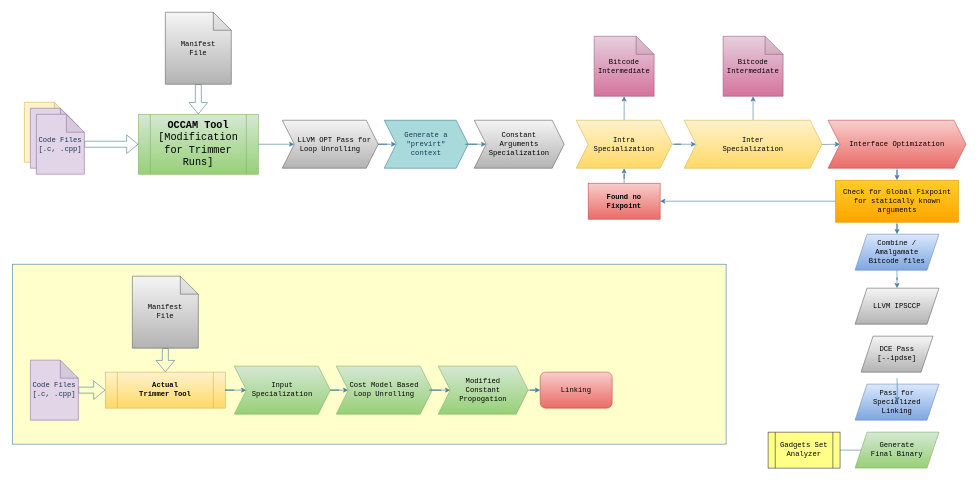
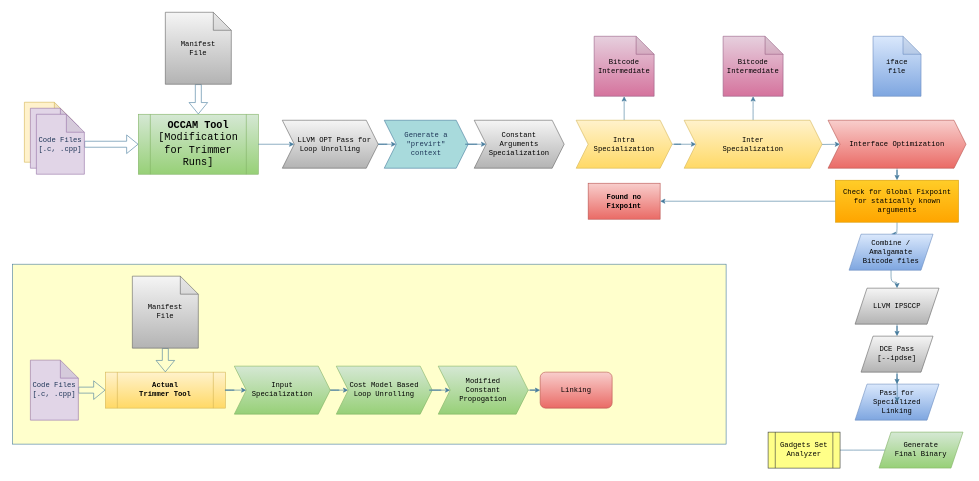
  <mxCell id="0" />
  <mxCell id="1" parent="0" />
  <mxCell id="2" value="" style="rounded=0;whiteSpace=wrap;html=1;sketch=0;strokeColor=#457B9D;fontFamily=Courier New;fontColor=#1D3557;fillColor=#FFFFCC;" vertex="1" parent="1"><mxGeometry x="20" y="440" width="1190" height="300" as="geometry" /></mxCell>
  <mxCell id="3" value="" style="shape=note;whiteSpace=wrap;html=1;backgroundOutline=1;darkOpacity=0.05;fillColor=#fff2cc;strokeColor=#d6b656;fontFamily=Courier New;" vertex="1" parent="1"><mxGeometry x="40" y="170" width="80" height="100" as="geometry" /></mxCell>
  <mxCell id="4" value="" style="shape=note;whiteSpace=wrap;html=1;backgroundOutline=1;darkOpacity=0.05;fillColor=#e1d5e7;strokeColor=#9673a6;fontColor=#1D3557;fontFamily=Courier New;" vertex="1" parent="1"><mxGeometry x="50" y="180" width="80" height="100" as="geometry" /></mxCell>
  <mxCell id="5" value="" style="edgeStyle=orthogonalEdgeStyle;rounded=0;orthogonalLoop=1;jettySize=auto;html=1;shape=flexArrow;strokeColor=#457B9D;fontColor=#1D3557;labelBackgroundColor=#F1FAEE;fontFamily=Courier New;" edge="1" parent="1" source="6" target="8"><mxGeometry relative="1" as="geometry" /></mxCell>
  <mxCell id="6" value="&lt;div&gt;Code Files&lt;/div&gt;&lt;div&gt;[.c, .cpp]&lt;br&gt;&lt;/div&gt;" style="shape=note;whiteSpace=wrap;html=1;backgroundOutline=1;darkOpacity=0.05;fillColor=#e1d5e7;strokeColor=#9673a6;fontColor=#1D3557;fontFamily=Courier New;" vertex="1" parent="1"><mxGeometry x="60" y="190" width="80" height="100" as="geometry" /></mxCell>
  <mxCell id="7" value="" style="edgeStyle=orthogonalEdgeStyle;curved=0;rounded=1;sketch=0;orthogonalLoop=1;jettySize=auto;html=1;strokeColor=#457B9D;fillColor=#A8DADC;fontFamily=Courier New;fontColor=#1D3557;" edge="1" parent="1" source="33" target="11"><mxGeometry relative="1" as="geometry" /></mxCell>
  <mxCell id="8" value="&lt;div&gt;&lt;font style=&quot;font-size: 17px&quot;&gt;&lt;b&gt;OCCAM Tool&lt;/b&gt;&lt;br&gt;&lt;/font&gt;&lt;/div&gt;&lt;div&gt;&lt;font style=&quot;font-size: 17px&quot;&gt;[Modification for Trimmer Runs]&lt;/font&gt;&lt;/div&gt;" style="shape=process;whiteSpace=wrap;html=1;backgroundOutline=1;fillColor=#d5e8d4;strokeColor=#82b366;fontFamily=Courier New;gradientColor=#97d077;" vertex="1" parent="1"><mxGeometry x="230" y="190" width="200" height="100" as="geometry" /></mxCell>
  <mxCell id="9" value="" style="edgeStyle=orthogonalEdgeStyle;rounded=1;orthogonalLoop=1;jettySize=auto;html=1;shape=flexArrow;strokeColor=#457B9D;fontColor=#1D3557;labelBackgroundColor=#F1FAEE;fontFamily=Courier New;" edge="1" parent="1" source="10" target="8"><mxGeometry relative="1" as="geometry" /></mxCell>
  <mxCell id="10" value="&lt;div&gt;Manifest &lt;br&gt;&lt;/div&gt;&lt;div&gt;File&lt;/div&gt;" style="shape=note;whiteSpace=wrap;html=1;backgroundOutline=1;darkOpacity=0.05;fillColor=#f5f5f5;strokeColor=#666666;fontFamily=Courier New;gradientColor=#b3b3b3;" vertex="1" parent="1"><mxGeometry x="275" y="20" width="110" height="120" as="geometry" /></mxCell>
  <mxCell id="11" value="&lt;div&gt;&lt;br&gt;&lt;/div&gt;&lt;div&gt;Generate a &lt;br&gt;&lt;/div&gt;&lt;div&gt;&quot;previrt&quot;&lt;/div&gt;&lt;div&gt;context&lt;/div&gt;&lt;div&gt;&lt;br&gt;&lt;/div&gt;" style="shape=step;perimeter=stepPerimeter;whiteSpace=wrap;html=1;fixedSize=1;fontFamily=Courier New;fontColor=#1D3557;strokeColor=#457B9D;fillColor=#A8DADC;" vertex="1" parent="1"><mxGeometry x="640" y="200" width="140" height="80" as="geometry" /></mxCell>
  <mxCell id="12" value="" style="edgeStyle=orthogonalEdgeStyle;curved=0;rounded=1;sketch=0;orthogonalLoop=1;jettySize=auto;html=1;strokeColor=#457B9D;fillColor=#A8DADC;fontFamily=Courier New;fontColor=#1D3557;" edge="1" parent="1" source="14" target="17"><mxGeometry relative="1" as="geometry" /></mxCell>
  <mxCell id="13" value="" style="edgeStyle=orthogonalEdgeStyle;curved=0;rounded=1;sketch=0;orthogonalLoop=1;jettySize=auto;html=1;strokeColor=#457B9D;fillColor=#A8DADC;fontFamily=Courier New;fontColor=#1D3557;" edge="1" parent="1" source="14" target="29"><mxGeometry relative="1" as="geometry" /></mxCell>
  <mxCell id="14" value="&lt;div&gt;Intra&lt;/div&gt;&lt;div&gt;Specialization&lt;br&gt;&lt;/div&gt;" style="shape=step;perimeter=stepPerimeter;whiteSpace=wrap;html=1;fixedSize=1;fontFamily=Courier New;strokeColor=#d6b656;fillColor=#fff2cc;gradientColor=#ffd966;" vertex="1" parent="1"><mxGeometry x="960" y="200" width="160" height="80" as="geometry" /></mxCell>
  <mxCell id="15" value="" style="edgeStyle=orthogonalEdgeStyle;curved=0;rounded=1;sketch=0;orthogonalLoop=1;jettySize=auto;html=1;strokeColor=#457B9D;fillColor=#A8DADC;fontFamily=Courier New;fontColor=#1D3557;" edge="1" parent="1" target="19"><mxGeometry relative="1" as="geometry"><mxPoint x="1330" y="240" as="sourcePoint" /></mxGeometry></mxCell>
  <mxCell id="16" value="" style="edgeStyle=orthogonalEdgeStyle;curved=0;rounded=1;sketch=0;orthogonalLoop=1;jettySize=auto;html=1;strokeColor=#457B9D;fillColor=#A8DADC;fontFamily=Courier New;fontColor=#1D3557;" edge="1" parent="1" source="17"><mxGeometry relative="1" as="geometry"><mxPoint x="1255" y="160" as="targetPoint" /></mxGeometry></mxCell>
  <mxCell id="17" value="&lt;div&gt;Inter&lt;/div&gt;&lt;div&gt;Specialization&lt;br&gt;&lt;/div&gt;" style="shape=step;perimeter=stepPerimeter;whiteSpace=wrap;html=1;fixedSize=1;fontFamily=Courier New;strokeColor=#d6b656;fillColor=#fff2cc;gradientColor=#ffd966;" vertex="1" parent="1"><mxGeometry x="1140" y="200" width="230" height="80" as="geometry" /></mxCell>
  <mxCell id="18" value="" style="edgeStyle=orthogonalEdgeStyle;curved=0;rounded=1;sketch=0;orthogonalLoop=1;jettySize=auto;html=1;strokeColor=#457B9D;fillColor=#A8DADC;fontFamily=Courier New;fontColor=#1D3557;" edge="1" parent="1" source="19" target="25"><mxGeometry relative="1" as="geometry" /></mxCell>
  <mxCell id="19" value="Interface Optimization" style="shape=step;perimeter=stepPerimeter;whiteSpace=wrap;html=1;fixedSize=1;fontFamily=Courier New;strokeColor=#b85450;fillColor=#f8cecc;gradientColor=#ea6b66;" vertex="1" parent="1"><mxGeometry x="1380" y="200" width="230" height="80" as="geometry" /></mxCell>
  <mxCell id="20" value="" style="edgeStyle=orthogonalEdgeStyle;curved=0;rounded=1;sketch=0;orthogonalLoop=1;jettySize=auto;html=1;strokeColor=#457B9D;fillColor=#A8DADC;fontFamily=Courier New;fontColor=#1D3557;" edge="1" parent="1" source="21"><mxGeometry relative="1" as="geometry"><mxPoint x="1360" y="750" as="targetPoint" /></mxGeometry></mxCell>
- <mxCell id="21" value="&lt;div&gt;Generate&lt;/div&gt;&lt;div&gt;Final Binary&lt;br&gt;&lt;/div&gt;" style="shape=parallelogram;perimeter=parallelogramPerimeter;whiteSpace=wrap;html=1;fixedSize=1;fontFamily=Courier New;strokeColor=#82b366;fillColor=#d5e8d4;gradientColor=#97d077;" vertex="1" parent="1"><mxGeometry x="1425" y="720" width="140" height="60" as="geometry" /></mxCell>
+ <mxCell id="21" value="&lt;div&gt;Generate&lt;/div&gt;&lt;div&gt;Final Binary&lt;br&gt;&lt;/div&gt;" style="shape=parallelogram;perimeter=parallelogramPerimeter;whiteSpace=wrap;html=1;fixedSize=1;fontFamily=Courier New;strokeColor=#82b366;fillColor=#d5e8d4;gradientColor=#97d077;" vertex="1" parent="1"><mxGeometry x="1465" y="720" width="140" height="60" as="geometry" /></mxCell>
  <mxCell id="22" value="Gadgets Set Analyzer" style="shape=process;whiteSpace=wrap;html=1;backgroundOutline=1;fontFamily=Courier New;strokeColor=#36393d;fillColor=#ffff88;" vertex="1" parent="1"><mxGeometry x="1280" y="720" width="120" height="60" as="geometry" /></mxCell>
  <mxCell id="23" value="" style="edgeStyle=orthogonalEdgeStyle;curved=0;rounded=1;sketch=0;orthogonalLoop=1;jettySize=auto;html=1;strokeColor=#457B9D;fillColor=#A8DADC;fontFamily=Courier New;fontColor=#1D3557;" edge="1" parent="1" source="25" target="27"><mxGeometry relative="1" as="geometry" /></mxCell>
  <mxCell id="24" value="" style="edgeStyle=orthogonalEdgeStyle;curved=0;rounded=1;sketch=0;orthogonalLoop=1;jettySize=auto;html=1;strokeColor=#457B9D;fillColor=#A8DADC;fontFamily=Courier New;fontColor=#1D3557;" edge="1" parent="1" source="25" target="31"><mxGeometry relative="1" as="geometry" /></mxCell>
  <mxCell id="25" value="Check for Global Fixpoint for statically known arguments" style="whiteSpace=wrap;html=1;fontFamily=Courier New;strokeColor=#d79b00;fillColor=#ffcd28;gradientColor=#ffa500;" vertex="1" parent="1"><mxGeometry x="1392.5" y="300" width="205" height="70" as="geometry" /></mxCell>
- <mxCell id="26" value="" style="edgeStyle=orthogonalEdgeStyle;curved=0;rounded=1;sketch=0;orthogonalLoop=1;jettySize=auto;html=1;strokeColor=#457B9D;fillColor=#A8DADC;fontFamily=Courier New;fontColor=#1D3557;" edge="1" parent="1" source="27" target="14"><mxGeometry relative="1" as="geometry" /></mxCell>
  <mxCell id="27" value="&lt;b&gt;Found no Fixpoint&lt;/b&gt;" style="whiteSpace=wrap;html=1;fontFamily=Courier New;strokeColor=#b85450;fillColor=#f8cecc;gradientColor=#ea6b66;" vertex="1" parent="1"><mxGeometry x="980" y="305" width="120" height="60" as="geometry" /></mxCell>
+ <mxCell id="28" value="&lt;div&gt;iface &lt;br&gt;&lt;/div&gt;&lt;div&gt;file&lt;/div&gt;" style="shape=note;whiteSpace=wrap;html=1;backgroundOutline=1;darkOpacity=0.05;fontFamily=Courier New;strokeColor=#6c8ebf;fillColor=#dae8fc;gradientColor=#7ea6e0;" vertex="1" parent="1"><mxGeometry x="1455" y="60" width="80" height="100" as="geometry" /></mxCell>
  <mxCell id="29" value="&lt;div&gt;Bitcode&lt;/div&gt;&lt;div&gt;Intermediate&lt;br&gt;&lt;/div&gt;" style="shape=note;whiteSpace=wrap;html=1;backgroundOutline=1;darkOpacity=0.05;fontFamily=Courier New;strokeColor=#996185;fillColor=#e6d0de;gradientColor=#d5739d;" vertex="1" parent="1"><mxGeometry x="990" y="60" width="100" height="100" as="geometry" /></mxCell>
  <mxCell id="30" value="&lt;div&gt;Bitcode&lt;/div&gt;&lt;div&gt;Intermediate&lt;br&gt;&lt;/div&gt;" style="shape=note;whiteSpace=wrap;html=1;backgroundOutline=1;darkOpacity=0.05;fontFamily=Courier New;strokeColor=#996185;fillColor=#e6d0de;gradientColor=#d5739d;" vertex="1" parent="1"><mxGeometry x="1205" y="60" width="100" height="100" as="geometry" /></mxCell>
- <mxCell id="31" value="&lt;div&gt;Combine / Amalgamate&lt;/div&gt;&lt;div&gt;Bitcode files&lt;br&gt;&lt;/div&gt;" style="shape=parallelogram;perimeter=parallelogramPerimeter;whiteSpace=wrap;html=1;fixedSize=1;fontFamily=Courier New;strokeColor=#6c8ebf;fillColor=#dae8fc;gradientColor=#7ea6e0;" vertex="1" parent="1"><mxGeometry x="1425" y="390" width="140" height="60" as="geometry" /></mxCell>
+ <mxCell id="31" value="&lt;div&gt;Combine / Amalgamate&lt;/div&gt;&lt;div&gt;Bitcode files&lt;br&gt;&lt;/div&gt;" style="shape=parallelogram;perimeter=parallelogramPerimeter;whiteSpace=wrap;html=1;fixedSize=1;fontFamily=Courier New;strokeColor=#6c8ebf;fillColor=#dae8fc;gradientColor=#7ea6e0;" vertex="1" parent="1"><mxGeometry x="1415" y="390" width="140" height="60" as="geometry" /></mxCell>
  <mxCell id="32" value="&lt;div&gt;Pass for Specialized &lt;br&gt;&lt;/div&gt;&lt;div&gt;Linking&lt;/div&gt;" style="shape=parallelogram;perimeter=parallelogramPerimeter;whiteSpace=wrap;html=1;fixedSize=1;fontFamily=Courier New;strokeColor=#6c8ebf;fillColor=#dae8fc;gradientColor=#7ea6e0;" vertex="1" parent="1"><mxGeometry x="1425" y="640" width="140" height="60" as="geometry" /></mxCell>
  <mxCell id="33" value="&amp;nbsp; LLVM OPT Pass for Loop Unrolling" style="shape=step;perimeter=stepPerimeter;whiteSpace=wrap;html=1;fixedSize=1;fontFamily=Courier New;strokeColor=#666666;fillColor=#f5f5f5;gradientColor=#b3b3b3;" vertex="1" parent="1"><mxGeometry x="470" y="200" width="160" height="80" as="geometry" /></mxCell>
  <mxCell id="34" value="" style="edgeStyle=orthogonalEdgeStyle;curved=0;rounded=1;sketch=0;orthogonalLoop=1;jettySize=auto;html=1;strokeColor=#457B9D;fillColor=#A8DADC;fontFamily=Courier New;fontColor=#1D3557;" edge="1" parent="1" source="8" target="33"><mxGeometry relative="1" as="geometry"><mxPoint x="430" y="240" as="sourcePoint" /><mxPoint x="740" y="240" as="targetPoint" /></mxGeometry></mxCell>
  <mxCell id="35" value="&lt;div&gt;Constant &lt;br&gt;&lt;/div&gt;&lt;div&gt;Arguments Specialization&lt;/div&gt;" style="shape=step;perimeter=stepPerimeter;whiteSpace=wrap;html=1;fixedSize=1;fontFamily=Courier New;strokeColor=#666666;fillColor=#f5f5f5;gradientColor=#b3b3b3;" vertex="1" parent="1"><mxGeometry x="790" y="200" width="150" height="80" as="geometry" /></mxCell>
  <mxCell id="36" value="" style="edgeStyle=orthogonalEdgeStyle;curved=0;rounded=1;sketch=0;orthogonalLoop=1;jettySize=auto;html=1;strokeColor=#457B9D;fillColor=#A8DADC;fontFamily=Courier New;fontColor=#1D3557;" edge="1" parent="1" source="11" target="35"><mxGeometry relative="1" as="geometry"><mxPoint x="800" y="240" as="sourcePoint" /><mxPoint x="960" y="240" as="targetPoint" /></mxGeometry></mxCell>
  <mxCell id="37" value="" style="edgeStyle=orthogonalEdgeStyle;curved=0;rounded=1;sketch=0;orthogonalLoop=1;jettySize=auto;html=1;strokeColor=#457B9D;fillColor=#A8DADC;fontFamily=Courier New;fontColor=#1D3557;" edge="1" parent="1" target="32"><mxGeometry relative="1" as="geometry"><mxPoint x="1495" y="630" as="sourcePoint" /></mxGeometry></mxCell>
+ <mxCell id="38" value="" style="edgeStyle=orthogonalEdgeStyle;curved=0;rounded=1;sketch=0;orthogonalLoop=1;jettySize=auto;html=1;strokeColor=#457B9D;fillColor=#A8DADC;fontFamily=Courier New;fontColor=#1D3557;" edge="1" parent="1" source="39" target="42"><mxGeometry relative="1" as="geometry" /></mxCell>
  <mxCell id="39" value="LLVM IPSCCP" style="shape=parallelogram;perimeter=parallelogramPerimeter;whiteSpace=wrap;html=1;fixedSize=1;fontFamily=Courier New;strokeColor=#666666;fillColor=#f5f5f5;gradientColor=#b3b3b3;" vertex="1" parent="1"><mxGeometry x="1425" y="480" width="140" height="60" as="geometry" /></mxCell>
  <mxCell id="40" value="" style="edgeStyle=orthogonalEdgeStyle;curved=0;rounded=1;sketch=0;orthogonalLoop=1;jettySize=auto;html=1;strokeColor=#457B9D;fillColor=#A8DADC;fontFamily=Courier New;fontColor=#1D3557;" edge="1" parent="1" source="31" target="39"><mxGeometry relative="1" as="geometry"><mxPoint x="1495" y="450" as="sourcePoint" /><mxPoint x="1495" y="550" as="targetPoint" /></mxGeometry></mxCell>
+ <mxCell id="41" value="" style="edgeStyle=orthogonalEdgeStyle;curved=0;rounded=1;sketch=0;orthogonalLoop=1;jettySize=auto;html=1;strokeColor=#457B9D;fillColor=#A8DADC;fontFamily=Courier New;fontColor=#1D3557;" edge="1" parent="1" source="42" target="32"><mxGeometry relative="1" as="geometry" /></mxCell>
  <mxCell id="42" value="&lt;div&gt;DCE Pass&lt;/div&gt;&lt;div&gt;[--ipdse]&lt;br&gt;&lt;/div&gt;" style="shape=parallelogram;perimeter=parallelogramPerimeter;whiteSpace=wrap;html=1;fixedSize=1;fontFamily=Courier New;strokeColor=#666666;fillColor=#f5f5f5;gradientColor=#b3b3b3;" vertex="1" parent="1"><mxGeometry x="1435" y="560" width="120" height="60" as="geometry" /></mxCell>
  <mxCell id="43" value="" style="edgeStyle=orthogonalEdgeStyle;rounded=0;orthogonalLoop=1;jettySize=auto;html=1;shape=flexArrow;strokeColor=#457B9D;fontColor=#1D3557;labelBackgroundColor=#F1FAEE;fontFamily=Courier New;" edge="1" parent="1" source="44" target="46"><mxGeometry relative="1" as="geometry" /></mxCell>
  <mxCell id="44" value="&lt;div&gt;Code Files&lt;/div&gt;&lt;div&gt;[.c, .cpp]&lt;br&gt;&lt;/div&gt;" style="shape=note;whiteSpace=wrap;html=1;backgroundOutline=1;darkOpacity=0.05;fillColor=#e1d5e7;strokeColor=#9673a6;fontColor=#1D3557;fontFamily=Courier New;" vertex="1" parent="1"><mxGeometry x="50" y="600" width="80" height="100" as="geometry" /></mxCell>
  <mxCell id="45" value="" style="edgeStyle=orthogonalEdgeStyle;curved=0;rounded=1;sketch=0;orthogonalLoop=1;jettySize=auto;html=1;strokeColor=#457B9D;fillColor=#A8DADC;fontFamily=Courier New;fontColor=#1D3557;" edge="1" parent="1" source="50" target="49"><mxGeometry relative="1" as="geometry" /></mxCell>
  <mxCell id="46" value="&lt;div&gt;&lt;font face=&quot;Courier New&quot;&gt;&lt;b&gt;Actual &lt;br&gt;&lt;/b&gt;&lt;/font&gt;&lt;/div&gt;&lt;div&gt;&lt;font face=&quot;Courier New&quot;&gt;&lt;b&gt;Trimmer Tool&lt;/b&gt;&lt;/font&gt;&lt;/div&gt;" style="shape=process;whiteSpace=wrap;html=1;backgroundOutline=1;fillColor=#fff2cc;strokeColor=#d6b656;fontFamily=Courier New;gradientColor=#ffd966;" vertex="1" parent="1"><mxGeometry x="175" y="620" width="200" height="60" as="geometry" /></mxCell>
  <mxCell id="47" value="" style="edgeStyle=orthogonalEdgeStyle;rounded=1;orthogonalLoop=1;jettySize=auto;html=1;shape=flexArrow;strokeColor=#457B9D;fontColor=#1D3557;labelBackgroundColor=#F1FAEE;fontFamily=Courier New;" edge="1" parent="1" source="48" target="46"><mxGeometry relative="1" as="geometry" /></mxCell>
  <mxCell id="48" value="&lt;div&gt;Manifest &lt;br&gt;&lt;/div&gt;&lt;div&gt;File&lt;/div&gt;" style="shape=note;whiteSpace=wrap;html=1;backgroundOutline=1;darkOpacity=0.05;fillColor=#f5f5f5;strokeColor=#666666;fontFamily=Courier New;gradientColor=#b3b3b3;" vertex="1" parent="1"><mxGeometry x="220" y="460" width="110" height="120" as="geometry" /></mxCell>
  <mxCell id="49" value="&lt;div&gt;Cost Model Based &lt;br&gt;&lt;/div&gt;&lt;div&gt;Loop Unrolling&lt;/div&gt;" style="shape=step;perimeter=stepPerimeter;whiteSpace=wrap;html=1;fixedSize=1;fontFamily=Courier New;strokeColor=#82b366;fillColor=#d5e8d4;gradientColor=#97d077;" vertex="1" parent="1"><mxGeometry x="560" y="610" width="160" height="80" as="geometry" /></mxCell>
  <mxCell id="50" value="&lt;div&gt;Input &lt;br&gt;&lt;/div&gt;&lt;div&gt;Specialization&lt;/div&gt;" style="shape=step;perimeter=stepPerimeter;whiteSpace=wrap;html=1;fixedSize=1;fontFamily=Courier New;strokeColor=#82b366;fillColor=#d5e8d4;gradientColor=#97d077;" vertex="1" parent="1"><mxGeometry x="390" y="610" width="160" height="80" as="geometry" /></mxCell>
  <mxCell id="51" value="" style="edgeStyle=orthogonalEdgeStyle;curved=0;rounded=1;sketch=0;orthogonalLoop=1;jettySize=auto;html=1;strokeColor=#457B9D;fillColor=#A8DADC;fontFamily=Courier New;fontColor=#1D3557;" edge="1" parent="1" source="46" target="50"><mxGeometry relative="1" as="geometry"><mxPoint x="420" y="670" as="sourcePoint" /><mxPoint x="730" y="670" as="targetPoint" /></mxGeometry></mxCell>
  <mxCell id="52" value="" style="edgeStyle=orthogonalEdgeStyle;curved=0;rounded=1;sketch=0;orthogonalLoop=1;jettySize=auto;html=1;strokeColor=#457B9D;fillColor=#A8DADC;fontFamily=Courier New;fontColor=#1D3557;" edge="1" parent="1" source="53" target="55"><mxGeometry relative="1" as="geometry" /></mxCell>
  <mxCell id="53" value="&lt;div&gt;Modified &lt;br&gt;&lt;/div&gt;&lt;div&gt;Constant &lt;br&gt;&lt;/div&gt;&lt;div&gt;Propogation&lt;/div&gt;" style="shape=step;perimeter=stepPerimeter;whiteSpace=wrap;html=1;fixedSize=1;fontFamily=Courier New;strokeColor=#82b366;fillColor=#d5e8d4;gradientColor=#97d077;" vertex="1" parent="1"><mxGeometry x="730" y="610" width="150" height="80" as="geometry" /></mxCell>
  <mxCell id="54" value="" style="edgeStyle=orthogonalEdgeStyle;curved=0;rounded=1;sketch=0;orthogonalLoop=1;jettySize=auto;html=1;strokeColor=#457B9D;fillColor=#A8DADC;fontFamily=Courier New;fontColor=#1D3557;" edge="1" parent="1" source="49" target="53"><mxGeometry relative="1" as="geometry"><mxPoint x="790" y="670" as="sourcePoint" /><mxPoint x="950" y="670" as="targetPoint" /></mxGeometry></mxCell>
  <mxCell id="55" value="Linking" style="whiteSpace=wrap;html=1;fontFamily=Courier New;strokeColor=#b85450;fillColor=#f8cecc;gradientColor=#ea6b66;rounded=1;" vertex="1" parent="1"><mxGeometry x="900" y="620" width="120" height="60" as="geometry" /></mxCell>
